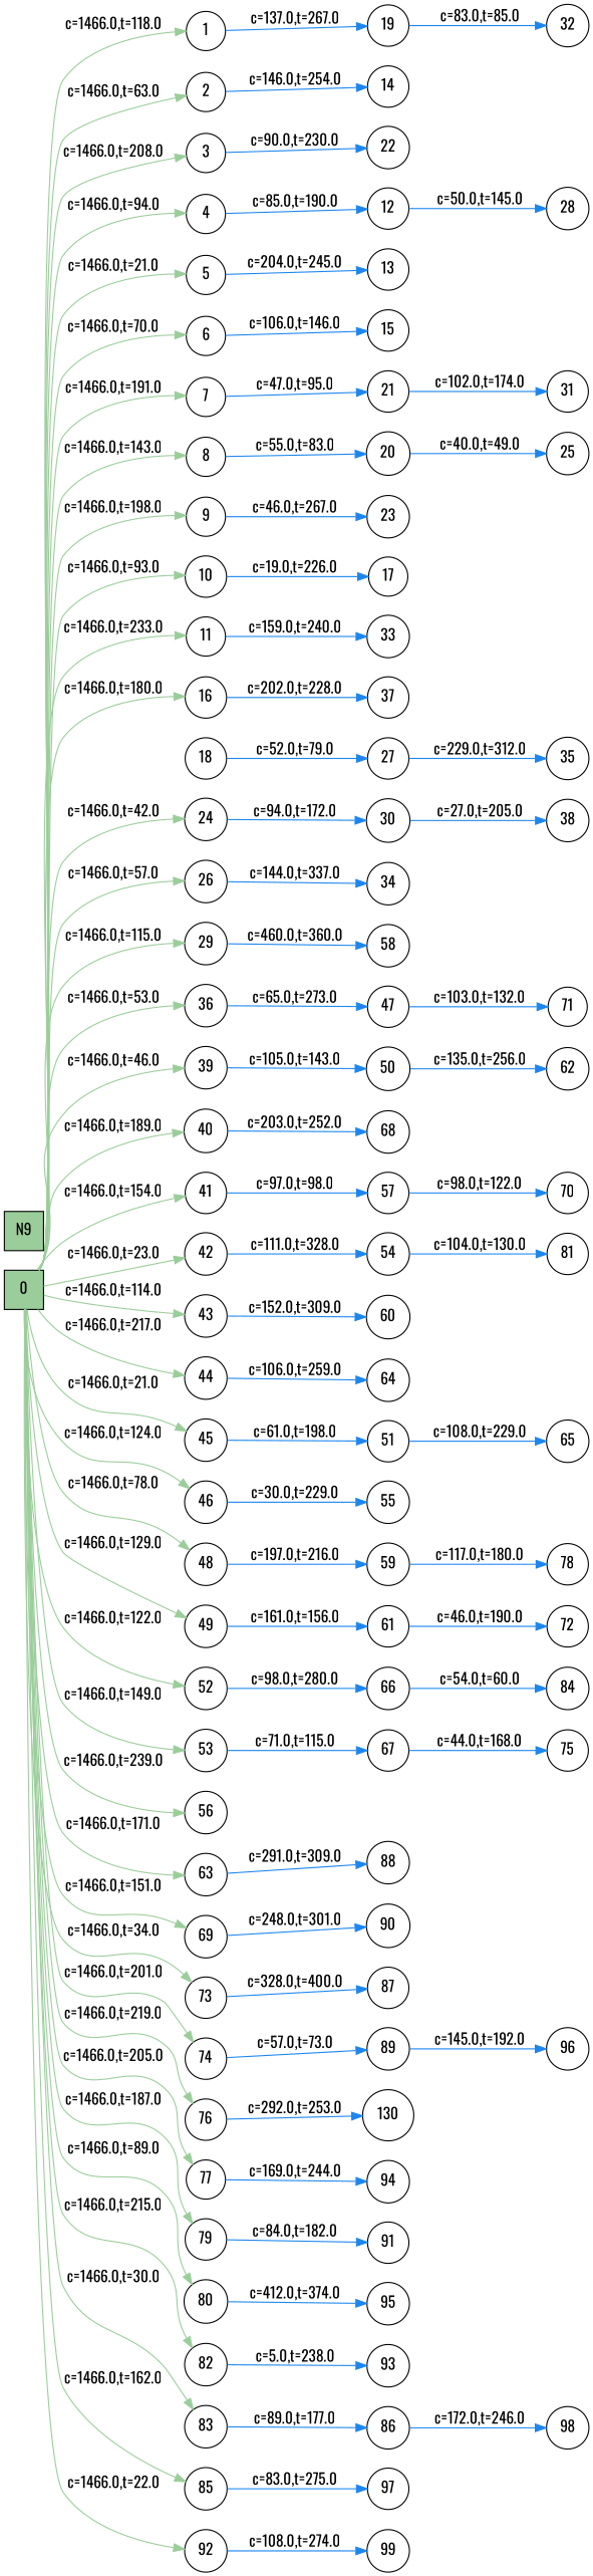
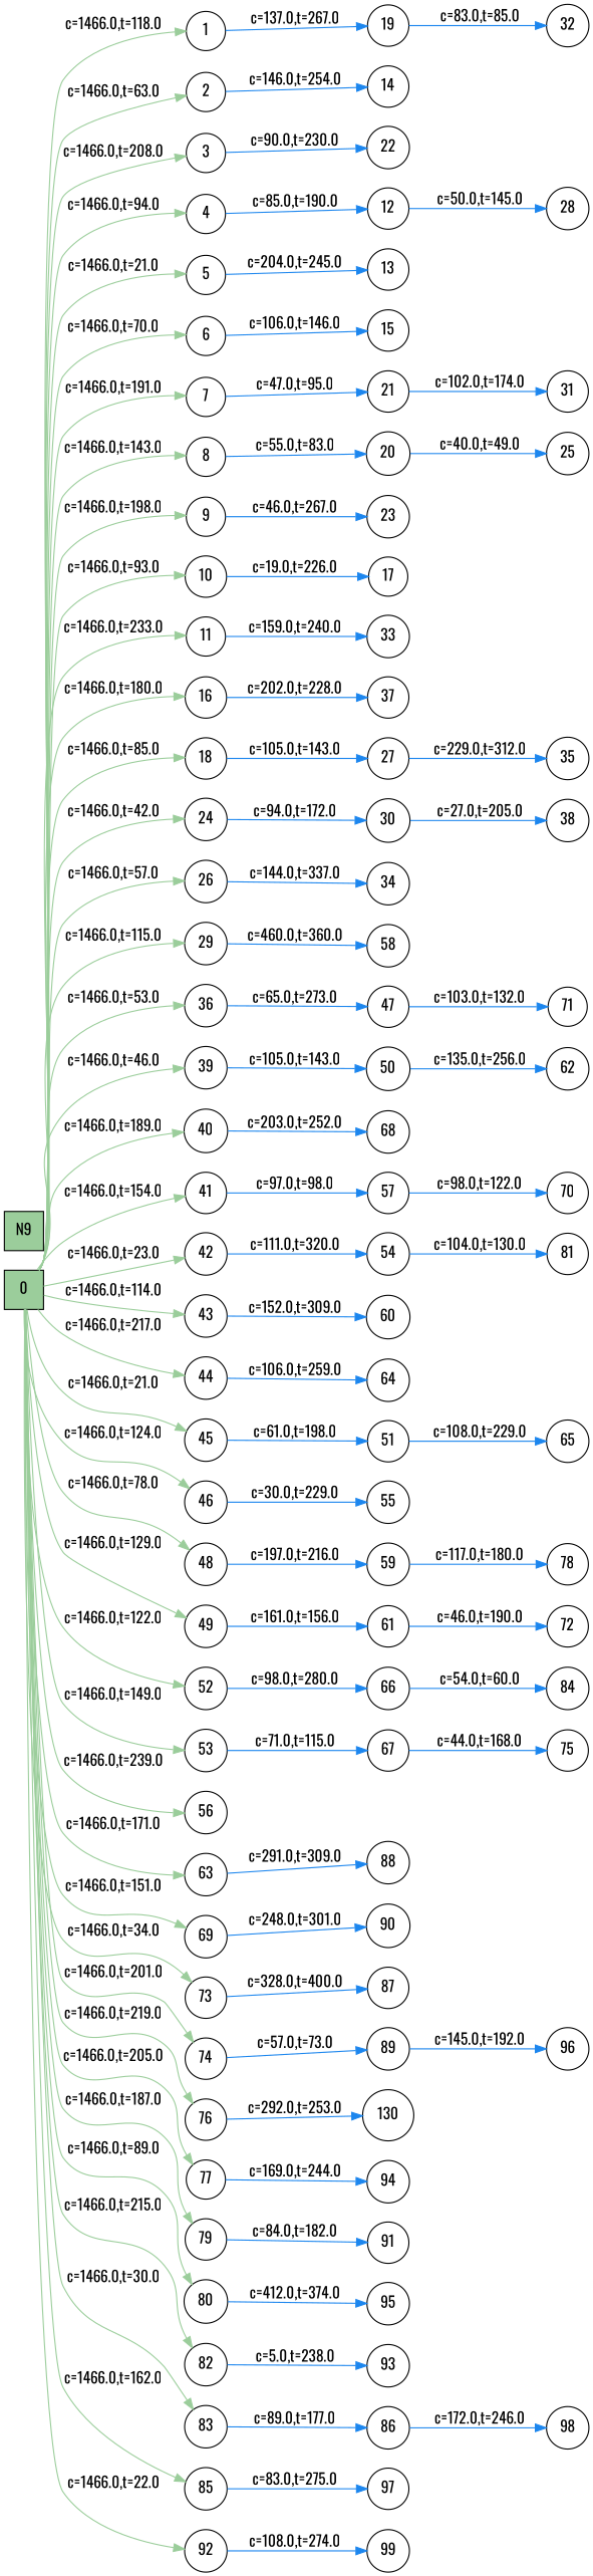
  digraph {
    fontname=Oswald
    rankdir=LR
    node [color=black fillcolor=darkseagreen3 fontname=Oswald shape=circle]
    edge [color=dodgerblue2 fontname=Oswald style=solid]
    0 [shape=square style=filled]
    1
    2
    3
    4
    5
    6
    7
    8
    9
    10
    11
    16
    18
    24
    26
    29
    36
    39
    40
    41
    42
    43
    44
    45
    46
    48
    49
    52
    53
    56
    63
    69
    73
    74
    76
    77
    79
    80
    82
    83
    85
    92
    19
    14
    22
    12
    13
    15
    21
    20
    23
    17
    33
    37
    27
    30
    34
    58
    47
    50
    68
    57
    54
    60
    64
    51
    55
    59
    61
    66
    67
    88
    90
    87
    89
    n77 [label=130]
    94
    91
    95
    93
    86
    97
    99
    n85 [label=N9 shape=square style=filled]
    32
    28
    31
    25
    35
    38
    71
    62
    70
    81
    65
    78
    72
    84
    75
    96
    98
    0 -> 1 [color=darkseagreen3 label="c=1466.0,t=118.0"]
    0 -> 2 [color=darkseagreen3 label="c=1466.0,t=63.0"]
    0 -> 3 [color=darkseagreen3 label="c=1466.0,t=208.0"]
    0 -> 4 [color=darkseagreen3 label="c=1466.0,t=94.0"]
    0 -> 5 [color=darkseagreen3 label="c=1466.0,t=21.0"]
    0 -> 6 [color=darkseagreen3 label="c=1466.0,t=70.0"]
    0 -> 7 [color=darkseagreen3 label="c=1466.0,t=191.0"]
    0 -> 8 [color=darkseagreen3 label="c=1466.0,t=143.0"]
    0 -> 9 [color=darkseagreen3 label="c=1466.0,t=198.0"]
    0 -> 10 [color=darkseagreen3 label="c=1466.0,t=93.0"]
    0 -> 11 [color=darkseagreen3 label="c=1466.0,t=233.0"]
    0 -> 16 [color=darkseagreen3 label="c=1466.0,t=180.0"]
+   0 -> 18 [color=darkseagreen3 label="c=1466.0,t=85.0"]
    0 -> 24 [color=darkseagreen3 label="c=1466.0,t=42.0"]
    0 -> 26 [color=darkseagreen3 label="c=1466.0,t=57.0"]
    0 -> 29 [color=darkseagreen3 label="c=1466.0,t=115.0"]
    0 -> 36 [color=darkseagreen3 label="c=1466.0,t=53.0"]
    0 -> 39 [color=darkseagreen3 label="c=1466.0,t=46.0"]
    0 -> 40 [color=darkseagreen3 label="c=1466.0,t=189.0"]
    0 -> 41 [color=darkseagreen3 label="c=1466.0,t=154.0"]
    0 -> 42 [color=darkseagreen3 label="c=1466.0,t=23.0"]
    0 -> 43 [color=darkseagreen3 label="c=1466.0,t=114.0"]
    0 -> 44 [color=darkseagreen3 label="c=1466.0,t=217.0"]
    0 -> 45 [color=darkseagreen3 label="c=1466.0,t=21.0"]
    0 -> 46 [color=darkseagreen3 label="c=1466.0,t=124.0"]
    0 -> 48 [color=darkseagreen3 label="c=1466.0,t=78.0"]
    0 -> 49 [color=darkseagreen3 label="c=1466.0,t=129.0"]
    0 -> 52 [color=darkseagreen3 label="c=1466.0,t=122.0"]
    0 -> 53 [color=darkseagreen3 label="c=1466.0,t=149.0"]
    0 -> 56 [color=darkseagreen3 label="c=1466.0,t=239.0"]
    0 -> 63 [color=darkseagreen3 label="c=1466.0,t=171.0"]
    0 -> 69 [color=darkseagreen3 label="c=1466.0,t=151.0"]
    0 -> 73 [color=darkseagreen3 label="c=1466.0,t=34.0"]
    0 -> 74 [color=darkseagreen3 label="c=1466.0,t=201.0"]
    0 -> 76 [color=darkseagreen3 label="c=1466.0,t=219.0"]
    0 -> 77 [color=darkseagreen3 label="c=1466.0,t=205.0"]
    0 -> 79 [color=darkseagreen3 label="c=1466.0,t=187.0"]
    0 -> 80 [color=darkseagreen3 label="c=1466.0,t=89.0"]
    0 -> 82 [color=darkseagreen3 label="c=1466.0,t=215.0"]
    0 -> 83 [color=darkseagreen3 label="c=1466.0,t=30.0"]
    0 -> 85 [color=darkseagreen3 label="c=1466.0,t=162.0"]
    0 -> 92 [color=darkseagreen3 label="c=1466.0,t=22.0"]
    1 -> 19 [label="c=137.0,t=267.0"]
    2 -> 14 [label="c=146.0,t=254.0"]
    3 -> 22 [label="c=90.0,t=230.0"]
    4 -> 12 [label="c=85.0,t=190.0"]
    5 -> 13 [label="c=204.0,t=245.0"]
    6 -> 15 [label="c=106.0,t=146.0"]
    7 -> 21 [label="c=47.0,t=95.0"]
    8 -> 20 [label="c=55.0,t=83.0"]
    9 -> 23 [label="c=46.0,t=267.0"]
    10 -> 17 [label="c=19.0,t=226.0"]
    11 -> 33 [label="c=159.0,t=240.0"]
    16 -> 37 [label="c=202.0,t=228.0"]
-   18 -> 27 [label="c=52.0,t=79.0"]
+   18 -> 27 [label="c=105.0,t=143.0"]
    24 -> 30 [label="c=94.0,t=172.0"]
    26 -> 34 [label="c=144.0,t=337.0"]
    29 -> 58 [label="c=460.0,t=360.0"]
    36 -> 47 [label="c=65.0,t=273.0"]
    39 -> 50 [label="c=105.0,t=143.0"]
    40 -> 68 [label="c=203.0,t=252.0"]
    41 -> 57 [label="c=97.0,t=98.0"]
-   42 -> 54 [label="c=111.0,t=328.0"]
+   42 -> 54 [label="c=111.0,t=320.0"]
    43 -> 60 [label="c=152.0,t=309.0"]
    44 -> 64 [label="c=106.0,t=259.0"]
    45 -> 51 [label="c=61.0,t=198.0"]
    46 -> 55 [label="c=30.0,t=229.0"]
    48 -> 59 [label="c=197.0,t=216.0"]
    49 -> 61 [label="c=161.0,t=156.0"]
    52 -> 66 [label="c=98.0,t=280.0"]
    53 -> 67 [label="c=71.0,t=115.0"]
    63 -> 88 [label="c=291.0,t=309.0"]
    69 -> 90 [label="c=248.0,t=301.0"]
    73 -> 87 [label="c=328.0,t=400.0"]
    74 -> 89 [label="c=57.0,t=73.0"]
    76 -> n77 [label="c=292.0,t=253.0"]
    77 -> 94 [label="c=169.0,t=244.0"]
    79 -> 91 [label="c=84.0,t=182.0"]
    80 -> 95 [label="c=412.0,t=374.0"]
    82 -> 93 [label="c=5.0,t=238.0"]
    83 -> 86 [label="c=89.0,t=177.0"]
    85 -> 97 [label="c=83.0,t=275.0"]
    92 -> 99 [label="c=108.0,t=274.0"]
    19 -> 32 [label="c=83.0,t=85.0"]
    12 -> 28 [label="c=50.0,t=145.0"]
    21 -> 31 [label="c=102.0,t=174.0"]
    20 -> 25 [label="c=40.0,t=49.0"]
    27 -> 35 [label="c=229.0,t=312.0"]
    30 -> 38 [label="c=27.0,t=205.0"]
    47 -> 71 [label="c=103.0,t=132.0"]
    50 -> 62 [label="c=135.0,t=256.0"]
    57 -> 70 [label="c=98.0,t=122.0"]
    54 -> 81 [label="c=104.0,t=130.0"]
    51 -> 65 [label="c=108.0,t=229.0"]
    59 -> 78 [label="c=117.0,t=180.0"]
    61 -> 72 [label="c=46.0,t=190.0"]
    66 -> 84 [label="c=54.0,t=60.0"]
    67 -> 75 [label="c=44.0,t=168.0"]
    89 -> 96 [label="c=145.0,t=192.0"]
    86 -> 98 [label="c=172.0,t=246.0"]
  }
